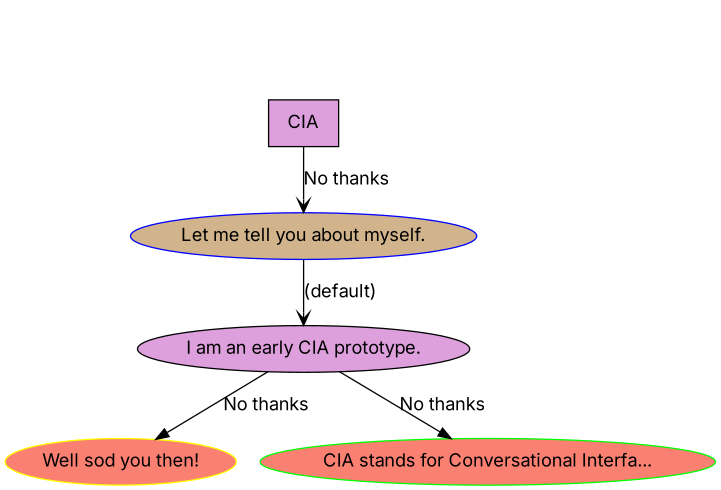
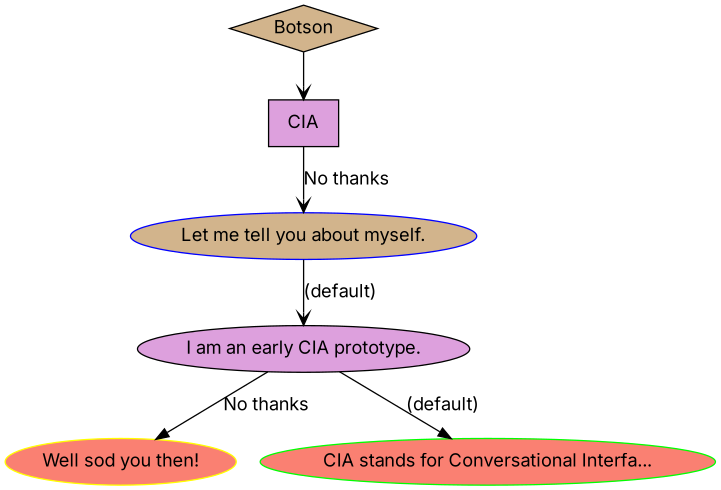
  digraph {
    fontname=Inter
    node [fillcolor=tan fontname=Inter style=filled]
    edge [arrowhead=vee fontname=Inter]
+   n1 [label=Botson shape=diamond]
    n2 [fillcolor=plum label=CIA shape=box]
    n3 [color=blue label="Let me tell you about myself."]
    n4 [color=black fillcolor=plum label="I am an early CIA prototype."]
    n5 [color=yellow fillcolor=salmon label="Well sod you then!"]
    n6 [color=green fillcolor=salmon label="CIA stands for Conversational Interfa..."]
+   n1 -> n2
    n2 -> n3 [label="No thanks"]
    n3 -> n4 [label="(default)"]
    n4 -> n5 [arrowhead=normal label="No thanks"]
-   n4 -> n6 [arrowhead=normal label="No thanks"]
+   n4 -> n6 [arrowhead=normal label="(default)"]
  }
